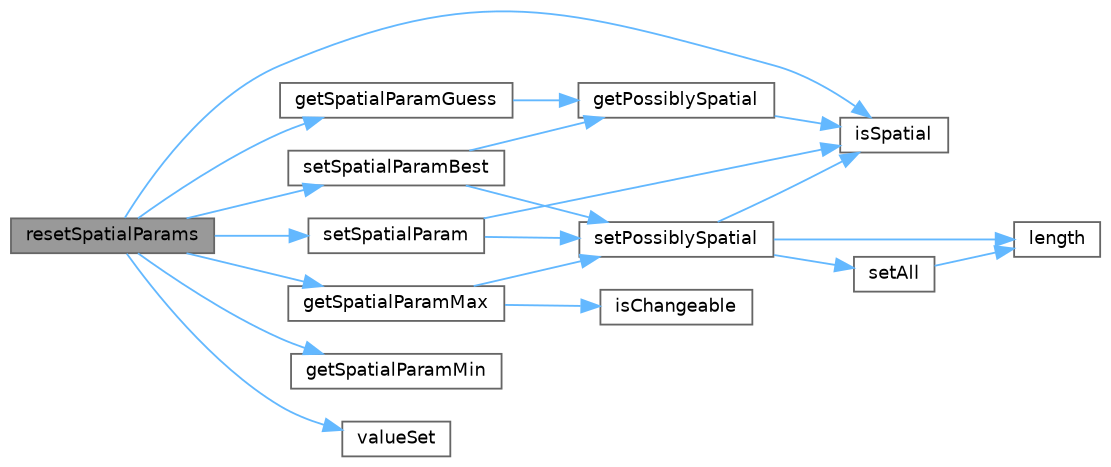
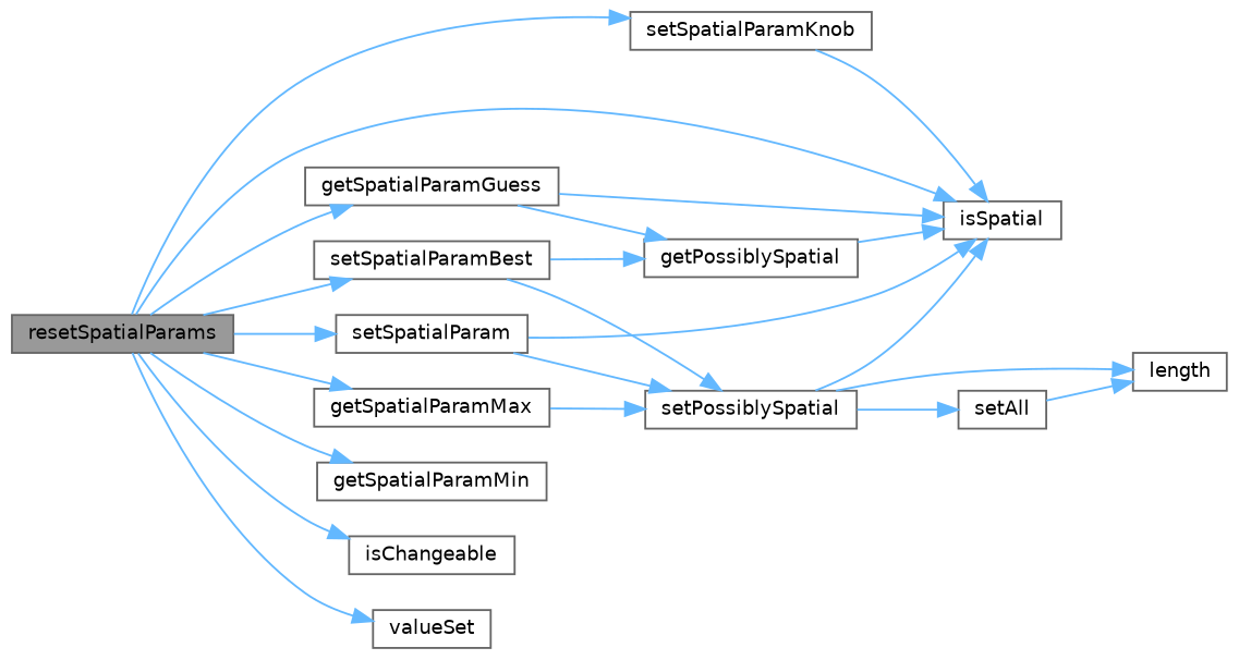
  digraph {
    rankdir=LR
    node [color=grey40 fillcolor=white fontname=Helvetica fontsize=10 shape=box style=filled]
    edge [color=steelblue1 fontname=Helvetica fontsize=10 labelfontname=Helvetica labelfontsize=10 style=solid]
    n1 [color=gray40 fillcolor=grey60 fontcolor=black height=0.2 label=resetSpatialParams width=0.4]
    n2 [height=0.2 label=getSpatialParamGuess width=0.4]
    n3 [height=0.2 label=isSpatial width=0.4]
    n4 [height=0.2 label=getSpatialParamMax width=0.4]
    n5 [height=0.2 label=getSpatialParamMin width=0.4]
    n6 [height=0.2 label=isChangeable width=0.4]
    n7 [height=0.2 label=setSpatialParam width=0.4]
    n8 [height=0.2 label=setSpatialParamBest width=0.4]
+   n9 [height=0.2 label=setSpatialParamKnob width=0.4]
    n10 [height=0.2 label=valueSet width=0.4]
    n11 [height=0.2 label=getPossiblySpatial width=0.4]
    n12 [height=0.2 label=setPossiblySpatial width=0.4]
    n13 [height=0.2 label=length width=0.4]
    n14 [height=0.2 label=setAll width=0.4]
    n1 -> n2
    n1 -> n3
    n1 -> n4
    n1 -> n5
-   n4 -> n6
+   n1 -> n6
    n1 -> n7
    n1 -> n8
+   n1 -> n9
    n1 -> n10
+   n2 -> n3
    n2 -> n11
    n4 -> n12
    n7 -> n3
    n7 -> n12
    n8 -> n11
    n8 -> n12
+   n9 -> n3
    n11 -> n3
    n12 -> n3
    n12 -> n13
    n12 -> n14
    n14 -> n13
  }
